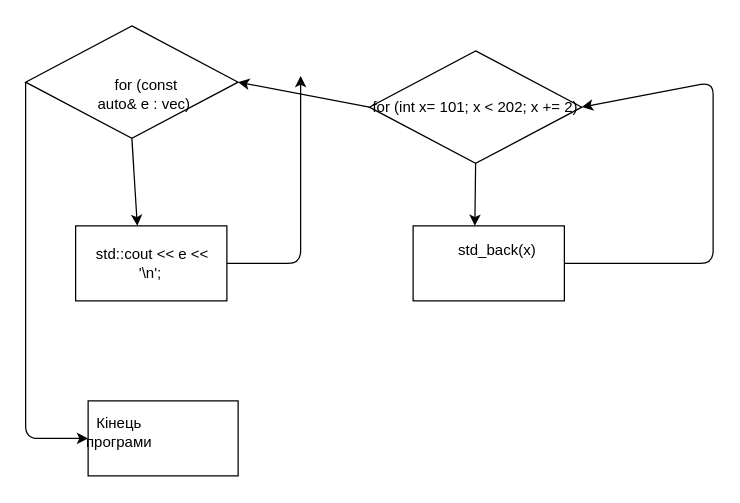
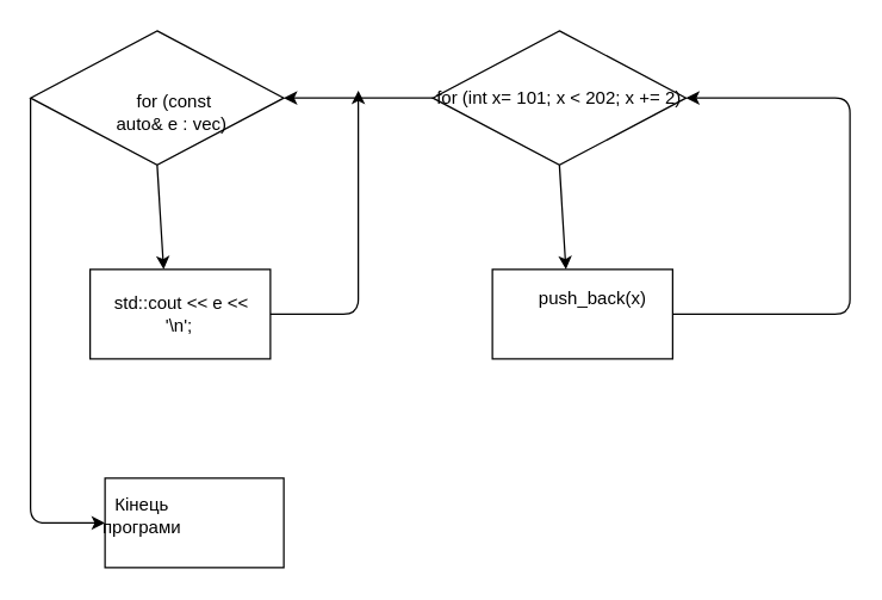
  <mxCell id="0" />
  <mxCell id="1" parent="0" />
- <mxCell id="2" value="for (int x= 101; x &lt; 202; x += 2)" style="rhombus;whiteSpace=wrap;html=1;" vertex="1" parent="1"><mxGeometry x="295" y="40" width="170" height="90" as="geometry" /></mxCell>
+ <mxCell id="2" value="for (int x= 101; x &lt; 202; x += 2)" style="rhombus;whiteSpace=wrap;html=1;" vertex="1" parent="1"><mxGeometry x="290" y="20" width="170" height="90" as="geometry" /></mxCell>
  <mxCell id="3" value="Text" style="text;html=1;strokeColor=none;fillColor=none;align=center;verticalAlign=middle;whiteSpace=wrap;rounded=0;" vertex="1" parent="1"><mxGeometry x="364" y="190" width="40" height="20" as="geometry" /></mxCell>
  <mxCell id="4" value="" style="endArrow=classic;html=1;exitX=0;exitY=0.5;exitDx=0;exitDy=0;entryX=1;entryY=0.5;entryDx=0;entryDy=0;" edge="1" parent="1" source="2" target="9"><mxGeometry width="50" height="50" relative="1" as="geometry"><mxPoint x="280" y="-20" as="sourcePoint" /><mxPoint x="200" y="-20" as="targetPoint" /></mxGeometry></mxCell>
  <mxCell id="5" value="" style="rounded=0;whiteSpace=wrap;html=1;" vertex="1" parent="1"><mxGeometry x="330" y="180" width="121" height="60" as="geometry" /></mxCell>
  <mxCell id="6" value="" style="endArrow=classic;html=1;exitX=0.5;exitY=1;exitDx=0;exitDy=0;entryX=0.408;entryY=0;entryDx=0;entryDy=0;entryPerimeter=0;" edge="1" parent="1" source="2" target="5"><mxGeometry width="50" height="50" relative="1" as="geometry"><mxPoint x="340" y="190" as="sourcePoint" /><mxPoint x="390" y="140" as="targetPoint" /></mxGeometry></mxCell>
  <mxCell id="7" value="" style="endArrow=classic;html=1;exitX=1;exitY=0.5;exitDx=0;exitDy=0;entryX=1;entryY=0.5;entryDx=0;entryDy=0;" edge="1" parent="1" source="5" target="2"><mxGeometry width="50" height="50" relative="1" as="geometry"><mxPoint x="480" y="220" as="sourcePoint" /><mxPoint x="530" y="210" as="targetPoint" /><Array as="points"><mxPoint x="570" y="210" /><mxPoint x="570" y="65" /></Array></mxGeometry></mxCell>
- <mxCell id="8" value="std_back(x)&lt;br&gt;" style="text;html=1;strokeColor=none;fillColor=none;align=center;verticalAlign=middle;whiteSpace=wrap;rounded=0;" vertex="1" parent="1"><mxGeometry x="365" y="190" width="65" height="20" as="geometry" /></mxCell>
+ <mxCell id="8" value="push_back(x)&lt;br&gt;" style="text;html=1;strokeColor=none;fillColor=none;align=center;verticalAlign=middle;whiteSpace=wrap;rounded=0;" vertex="1" parent="1"><mxGeometry x="365" y="190" width="65" height="20" as="geometry" /></mxCell>
  <mxCell id="9" value="" style="rhombus;whiteSpace=wrap;html=1;" vertex="1" parent="1"><mxGeometry x="20" y="20" width="170" height="90" as="geometry" /></mxCell>
  <mxCell id="10" value="Text" style="text;html=1;strokeColor=none;fillColor=none;align=center;verticalAlign=middle;whiteSpace=wrap;rounded=0;" vertex="1" parent="1"><mxGeometry x="94" y="190" width="40" height="20" as="geometry" /></mxCell>
  <mxCell id="11" value="&amp;nbsp;for (const auto&amp;amp; e : vec)" style="text;html=1;strokeColor=none;fillColor=none;align=center;verticalAlign=middle;whiteSpace=wrap;rounded=0;" vertex="1" parent="1"><mxGeometry x="71" y="65" width="88" height="20" as="geometry" /></mxCell>
  <mxCell id="12" value="" style="rounded=0;whiteSpace=wrap;html=1;" vertex="1" parent="1"><mxGeometry x="60" y="180" width="121" height="60" as="geometry" /></mxCell>
  <mxCell id="13" value="" style="endArrow=classic;html=1;exitX=0.5;exitY=1;exitDx=0;exitDy=0;entryX=0.408;entryY=0;entryDx=0;entryDy=0;entryPerimeter=0;" edge="1" parent="1" source="9" target="12"><mxGeometry width="50" height="50" relative="1" as="geometry"><mxPoint x="70" y="190" as="sourcePoint" /><mxPoint x="120" y="140" as="targetPoint" /></mxGeometry></mxCell>
  <mxCell id="14" value="" style="endArrow=classic;html=1;exitX=1;exitY=0.5;exitDx=0;exitDy=0;" edge="1" parent="1" source="12"><mxGeometry width="50" height="50" relative="1" as="geometry"><mxPoint x="340" y="160" as="sourcePoint" /><mxPoint x="240" y="60" as="targetPoint" /><Array as="points"><mxPoint x="240" y="210" /></Array></mxGeometry></mxCell>
  <mxCell id="15" value="&amp;nbsp;std::cout &amp;lt;&amp;lt; e &amp;lt;&amp;lt; '\n';" style="text;html=1;strokeColor=none;fillColor=none;align=center;verticalAlign=middle;whiteSpace=wrap;rounded=0;" vertex="1" parent="1"><mxGeometry x="70" y="200" width="100" height="20" as="geometry" /></mxCell>
  <mxCell id="16" value="" style="endArrow=classic;html=1;exitX=0;exitY=0.5;exitDx=0;exitDy=0;" edge="1" parent="1" source="9" target="17"><mxGeometry width="50" height="50" relative="1" as="geometry"><mxPoint x="340" y="180" as="sourcePoint" /><mxPoint x="20" y="320" as="targetPoint" /><Array as="points"><mxPoint x="20" y="350" /></Array></mxGeometry></mxCell>
  <mxCell id="17" value="" style="rounded=0;whiteSpace=wrap;html=1;" vertex="1" parent="1"><mxGeometry x="70" y="320" width="120" height="60" as="geometry" /></mxCell>
  <mxCell id="18" value="Кінець програми" style="text;html=1;strokeColor=none;fillColor=none;align=center;verticalAlign=middle;whiteSpace=wrap;rounded=0;" vertex="1" parent="1"><mxGeometry x="75" y="335" width="40" height="20" as="geometry" /></mxCell>
